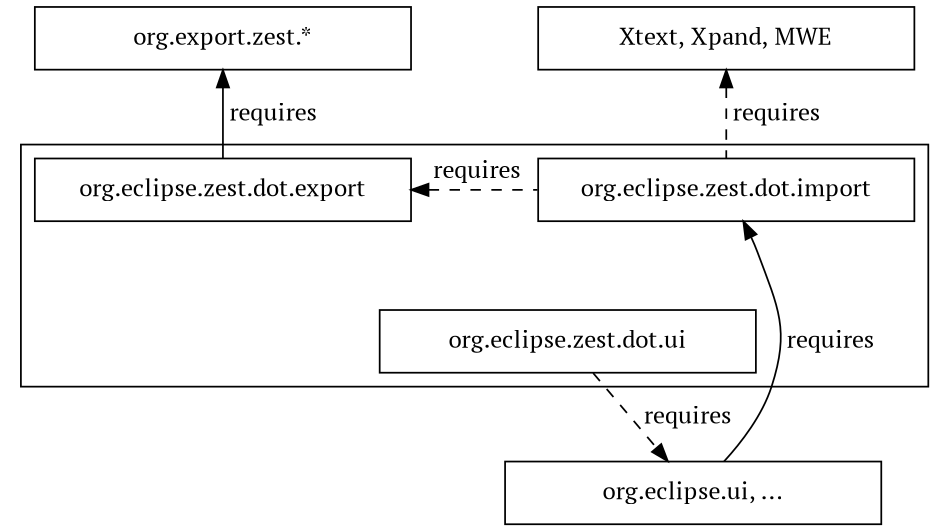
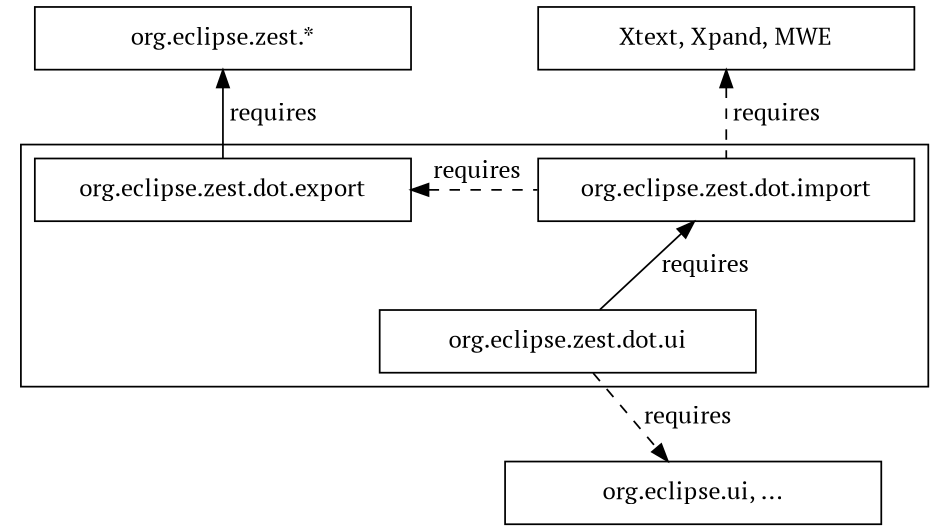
  digraph {
    fontname="PT Serif"
    node [fontname="PT Serif" shape=box]
    edge [dir=back fontname="PT Serif" style=dashed]
    n1 [label="org.eclipse.zest.dot.import" width=3]
    n2 [label="org.eclipse.zest.dot.export" width=3]
    n3 [label="org.eclipse.zest.dot.ui" width=3]
    n4 [label="org.eclipse.ui, ..." width=3]
-   n5 [label="org.export.zest.*" width=3]
+   n5 [label="org.eclipse.zest.*" width=3]
    n6 [label="Xtext, Xpand, MWE" width=3]
    subgraph cluster_1 {
      n1
      n2
      n3
    }
-   n1 -> n4 [label=" requires" style=""]
+   n1 -> n3 [label=" requires" style=""]
    n2 -> n1 [constraint=false label=" requires"]
    n3 -> n4 [label=" requires" dir=""]
    n5 -> n2 [label=" requires" style=solid]
    n6 -> n1 [label=" requires"]
  }
